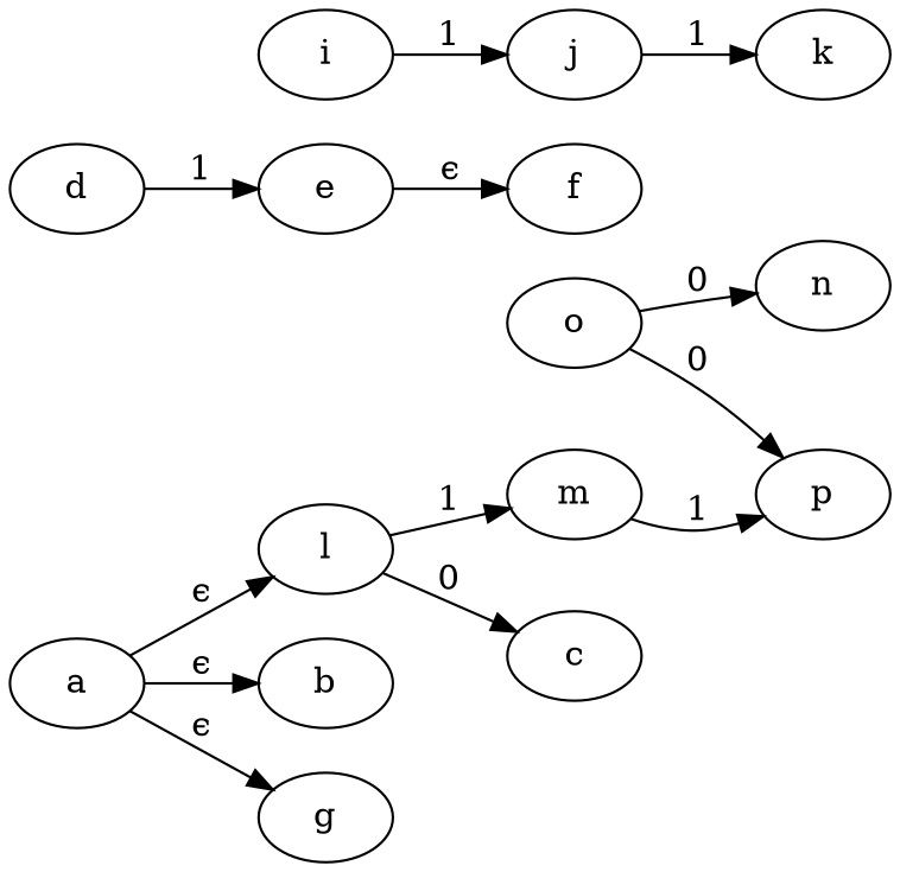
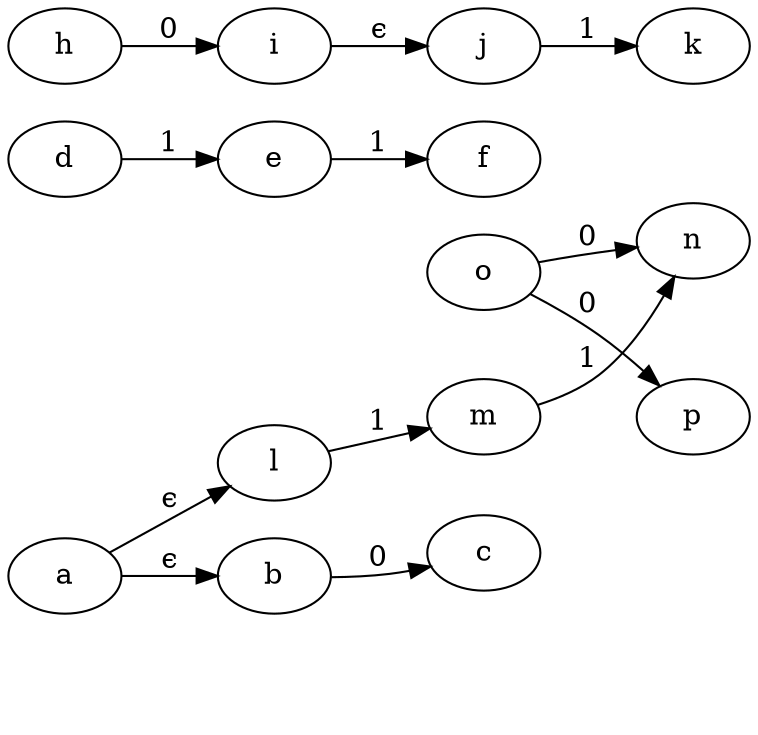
  digraph {
    rankdir=LR
    a
    b
-   g
    l
    c
    m
    d
    e
    f
+   h
    i
    j
    k
    n
    o
    p
    a -> b [label="ϵ"]
-   a -> g [label="ϵ"]
    a -> l [label="ϵ"]
-   l -> c [label=0]
+   b -> c [label=0]
    l -> m [label=1]
-   m -> p [label=1]
+   m -> n [label=1]
    d -> e [label=1]
-   e -> f [label="ϵ"]
-   i -> j [label=1]
+   e -> f [label=1]
+   h -> i [label=0]
+   i -> j [label="ϵ"]
    j -> k [label=1]
    o -> n [label=0]
    o -> p [label=0]
  }
